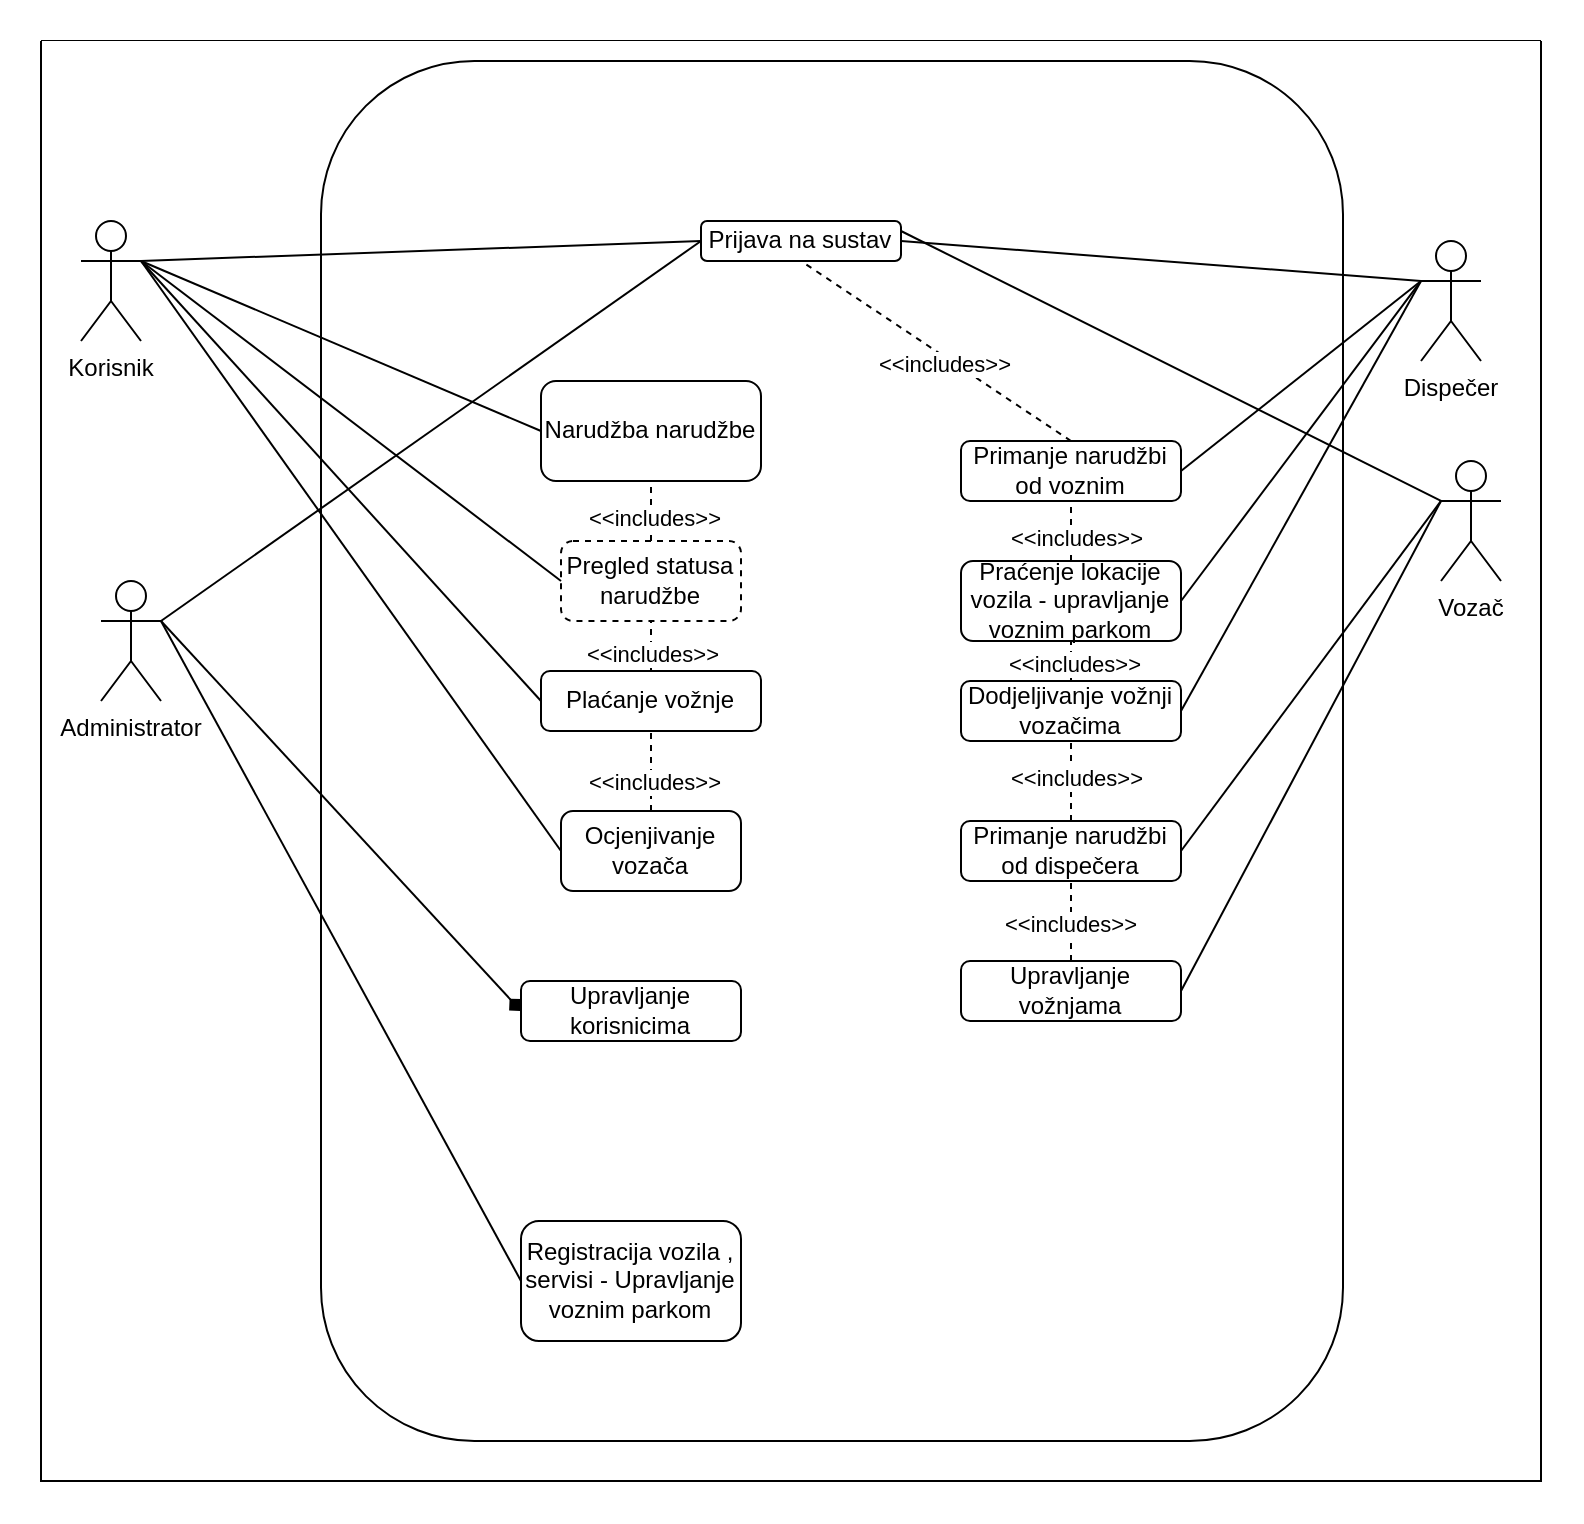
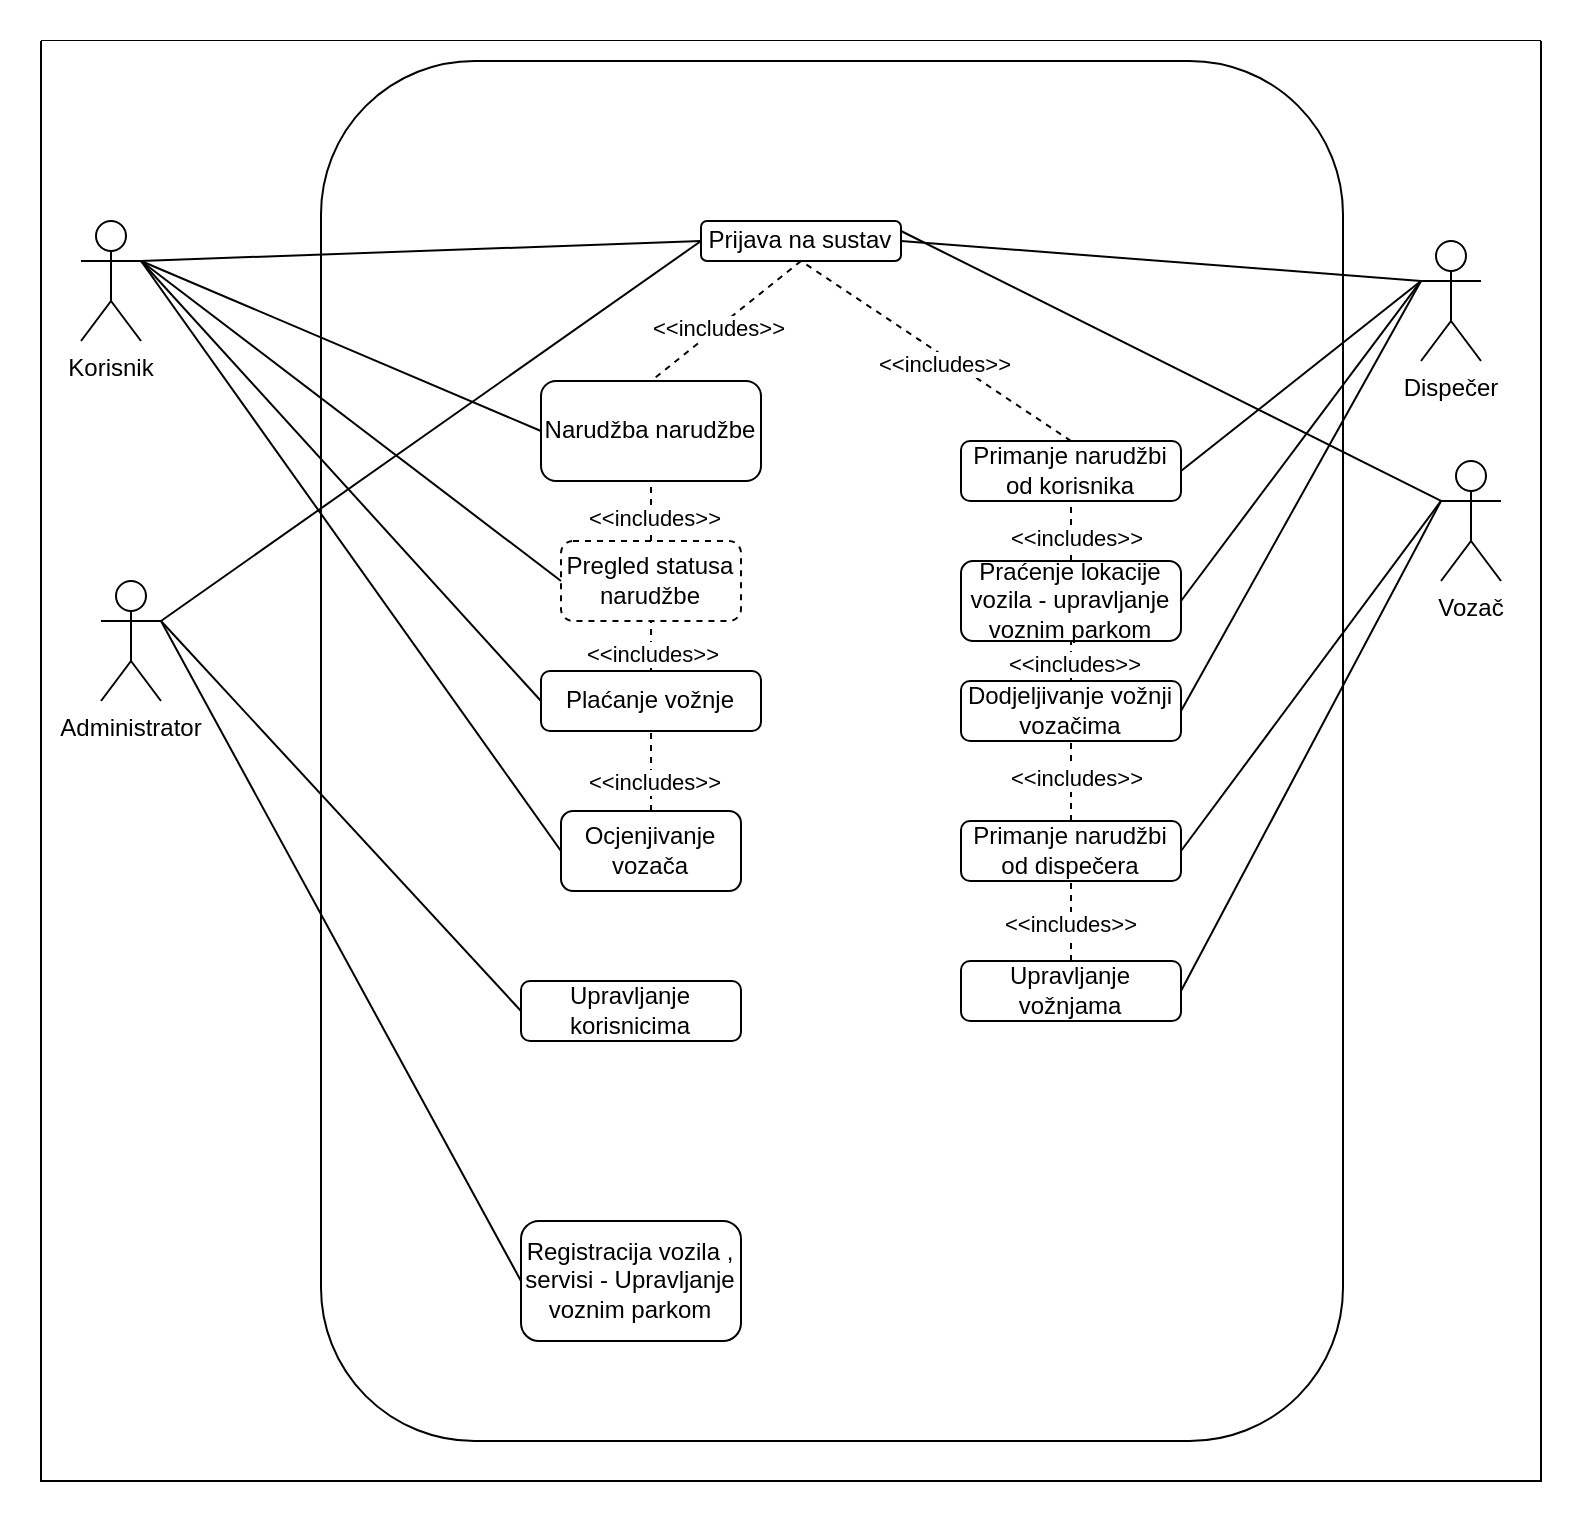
  <mxCell id="0" />
  <mxCell id="1" parent="0" />
  <mxCell id="2" value="" style="swimlane;startSize=0;gradientColor=default;swimlaneFillColor=#FFFFFF;fillColor=default;" parent="1" vertex="1"><mxGeometry x="20" y="20" width="750" height="720" as="geometry" /></mxCell>
  <mxCell id="3" value="" style="rounded=1;whiteSpace=wrap;html=1;" parent="2" vertex="1"><mxGeometry x="140" y="10" width="511" height="690" as="geometry" /></mxCell>
  <mxCell id="4" value="Korisnik" style="shape=umlActor;verticalLabelPosition=bottom;verticalAlign=top;html=1;outlineConnect=0;" parent="2" vertex="1"><mxGeometry x="20" y="90" width="30" height="60" as="geometry" /></mxCell>
  <mxCell id="5" value="Vozač" style="shape=umlActor;verticalLabelPosition=bottom;verticalAlign=top;html=1;outlineConnect=0;" parent="2" vertex="1"><mxGeometry x="700" y="210" width="30" height="60" as="geometry" /></mxCell>
  <mxCell id="6" value="Dispečer" style="shape=umlActor;verticalLabelPosition=bottom;verticalAlign=top;html=1;outlineConnect=0;" parent="2" vertex="1"><mxGeometry x="690" y="100" width="30" height="60" as="geometry" /></mxCell>
  <mxCell id="7" value="Administrator" style="shape=umlActor;verticalLabelPosition=bottom;verticalAlign=top;html=1;outlineConnect=0;" parent="2" vertex="1"><mxGeometry x="30" y="270" width="30" height="60" as="geometry" /></mxCell>
  <mxCell id="8" value="Prijava na sustav" style="rounded=1;whiteSpace=wrap;html=1;" parent="2" vertex="1"><mxGeometry x="330" y="90" width="100" height="20" as="geometry" /></mxCell>
  <mxCell id="9" value="Narudžba narudžbe" style="rounded=1;whiteSpace=wrap;html=1;" parent="2" vertex="1"><mxGeometry x="250" y="170" width="110" height="50" as="geometry" /></mxCell>
  <mxCell id="10" value="Plaćanje vožnje" style="rounded=1;whiteSpace=wrap;html=1;" parent="2" vertex="1"><mxGeometry x="250" y="315" width="110" height="30" as="geometry" /></mxCell>
  <mxCell id="11" value="Pregled statusa narudžbe" style="rounded=1;whiteSpace=wrap;html=1;dashed=1;" parent="2" vertex="1"><mxGeometry x="260" y="250" width="90" height="40" as="geometry" /></mxCell>
  <mxCell id="12" value="Ocjenjivanje vozača" style="rounded=1;whiteSpace=wrap;html=1;" parent="2" vertex="1"><mxGeometry x="260" y="385" width="90" height="40" as="geometry" /></mxCell>
- <mxCell id="13" value="Primanje narudžbi od voznim" style="rounded=1;whiteSpace=wrap;html=1;" vertex="1" parent="2"><mxGeometry x="460" y="200" width="110" height="30" as="geometry" /></mxCell>
+ <mxCell id="13" value="Primanje narudžbi od korisnika" style="rounded=1;whiteSpace=wrap;html=1;" vertex="1" parent="2"><mxGeometry x="460" y="200" width="110" height="30" as="geometry" /></mxCell>
  <mxCell id="14" value="Praćenje lokacije vozila - upravljanje voznim parkom" style="rounded=1;whiteSpace=wrap;html=1;" vertex="1" parent="2"><mxGeometry x="460" y="260" width="110" height="40" as="geometry" /></mxCell>
  <mxCell id="15" value="" style="endArrow=none;html=1;rounded=0;entryX=1;entryY=0.333;entryDx=0;entryDy=0;entryPerimeter=0;exitX=0;exitY=0.5;exitDx=0;exitDy=0;" edge="1" parent="2" source="9" target="4"><mxGeometry width="50" height="50" relative="1" as="geometry"><mxPoint x="240" y="280" as="sourcePoint" /><mxPoint x="50" y="130" as="targetPoint" /></mxGeometry></mxCell>
  <mxCell id="16" value="" style="endArrow=none;html=1;rounded=0;exitX=1;exitY=0.333;exitDx=0;exitDy=0;exitPerimeter=0;entryX=0;entryY=0.5;entryDx=0;entryDy=0;" edge="1" parent="2" source="4" target="8"><mxGeometry width="50" height="50" relative="1" as="geometry"><mxPoint x="240" y="310" as="sourcePoint" /><mxPoint x="290" y="260" as="targetPoint" /></mxGeometry></mxCell>
+ <mxCell id="17" value="" style="endArrow=none;dashed=1;html=1;rounded=0;exitX=0.5;exitY=1;exitDx=0;exitDy=0;entryX=0.5;entryY=0;entryDx=0;entryDy=0;" edge="1" parent="2" source="8" target="9"><mxGeometry width="50" height="50" relative="1" as="geometry"><mxPoint x="445.5" y="216.43" as="sourcePoint" /><mxPoint x="345.5" y="209.999" as="targetPoint" /></mxGeometry></mxCell>
+ <mxCell id="18" value="&amp;lt;&amp;lt;includes&amp;gt;&amp;gt;" style="edgeLabel;html=1;align=center;verticalAlign=middle;resizable=0;points=[];" vertex="1" connectable="0" parent="17"><mxGeometry x="0.112" relative="1" as="geometry"><mxPoint as="offset" /></mxGeometry></mxCell>
  <mxCell id="19" value="" style="endArrow=none;dashed=1;html=1;rounded=0;entryX=0.5;entryY=1;entryDx=0;entryDy=0;exitX=0.5;exitY=0;exitDx=0;exitDy=0;" edge="1" parent="2" source="11" target="9"><mxGeometry width="50" height="50" relative="1" as="geometry"><mxPoint x="240" y="320" as="sourcePoint" /><mxPoint x="290" y="270" as="targetPoint" /></mxGeometry></mxCell>
  <mxCell id="20" value="&amp;lt;&amp;lt;includes&amp;gt;&amp;gt;" style="edgeLabel;html=1;align=center;verticalAlign=middle;resizable=0;points=[];" vertex="1" connectable="0" parent="19"><mxGeometry x="-0.2" y="-1" relative="1" as="geometry"><mxPoint as="offset" /></mxGeometry></mxCell>
  <mxCell id="21" value="" style="endArrow=none;dashed=1;html=1;rounded=0;exitX=0.5;exitY=0;exitDx=0;exitDy=0;entryX=0.5;entryY=1;entryDx=0;entryDy=0;" edge="1" parent="2" source="10" target="11"><mxGeometry width="50" height="50" relative="1" as="geometry"><mxPoint x="240" y="320" as="sourcePoint" /><mxPoint x="290" y="270" as="targetPoint" /></mxGeometry></mxCell>
  <mxCell id="22" value="&amp;lt;&amp;lt;includes&amp;gt;&amp;gt;" style="edgeLabel;html=1;align=center;verticalAlign=middle;resizable=0;points=[];" vertex="1" connectable="0" parent="21"><mxGeometry x="-0.257" relative="1" as="geometry"><mxPoint as="offset" /></mxGeometry></mxCell>
  <mxCell id="23" value="" style="endArrow=none;dashed=1;html=1;rounded=0;entryX=0.5;entryY=1;entryDx=0;entryDy=0;exitX=0.5;exitY=0;exitDx=0;exitDy=0;" edge="1" parent="2" source="12" target="10"><mxGeometry width="50" height="50" relative="1" as="geometry"><mxPoint x="240" y="320" as="sourcePoint" /><mxPoint x="290" y="270" as="targetPoint" /></mxGeometry></mxCell>
  <mxCell id="24" value="&amp;lt;&amp;lt;includes&amp;gt;&amp;gt;" style="edgeLabel;html=1;align=center;verticalAlign=middle;resizable=0;points=[];" vertex="1" connectable="0" parent="23"><mxGeometry x="-0.257" y="-1" relative="1" as="geometry"><mxPoint as="offset" /></mxGeometry></mxCell>
  <mxCell id="25" value="" style="endArrow=none;html=1;rounded=0;entryX=0;entryY=0.5;entryDx=0;entryDy=0;exitX=1;exitY=0.333;exitDx=0;exitDy=0;exitPerimeter=0;" edge="1" parent="2" source="4" target="11"><mxGeometry width="50" height="50" relative="1" as="geometry"><mxPoint x="240" y="330" as="sourcePoint" /><mxPoint x="290" y="280" as="targetPoint" /></mxGeometry></mxCell>
  <mxCell id="26" value="" style="endArrow=none;html=1;rounded=0;exitX=1;exitY=0.333;exitDx=0;exitDy=0;exitPerimeter=0;entryX=0;entryY=0.5;entryDx=0;entryDy=0;" edge="1" parent="2" source="4" target="10"><mxGeometry width="50" height="50" relative="1" as="geometry"><mxPoint x="100" y="150" as="sourcePoint" /><mxPoint x="290" y="280" as="targetPoint" /></mxGeometry></mxCell>
  <mxCell id="27" value="" style="endArrow=none;html=1;rounded=0;exitX=1;exitY=0.333;exitDx=0;exitDy=0;exitPerimeter=0;entryX=0;entryY=0.5;entryDx=0;entryDy=0;" edge="1" parent="2" source="4" target="12"><mxGeometry width="50" height="50" relative="1" as="geometry"><mxPoint x="240" y="330" as="sourcePoint" /><mxPoint x="290" y="280" as="targetPoint" /></mxGeometry></mxCell>
  <mxCell id="28" value="" style="endArrow=none;html=1;rounded=0;entryX=0;entryY=0.333;entryDx=0;entryDy=0;entryPerimeter=0;exitX=1;exitY=0.5;exitDx=0;exitDy=0;" edge="1" parent="2" source="13" target="6"><mxGeometry width="50" height="50" relative="1" as="geometry"><mxPoint x="540" y="190" as="sourcePoint" /><mxPoint x="290" y="280" as="targetPoint" /></mxGeometry></mxCell>
  <mxCell id="29" value="" style="endArrow=none;html=1;rounded=0;exitX=1;exitY=0.5;exitDx=0;exitDy=0;entryX=0;entryY=0.333;entryDx=0;entryDy=0;entryPerimeter=0;" edge="1" parent="2" source="14" target="6"><mxGeometry width="50" height="50" relative="1" as="geometry"><mxPoint x="240" y="330" as="sourcePoint" /><mxPoint x="290" y="280" as="targetPoint" /></mxGeometry></mxCell>
  <mxCell id="30" value="" style="endArrow=none;html=1;rounded=0;entryX=0;entryY=0.333;entryDx=0;entryDy=0;entryPerimeter=0;exitX=1;exitY=0.5;exitDx=0;exitDy=0;" edge="1" parent="2" source="8" target="6"><mxGeometry width="50" height="50" relative="1" as="geometry"><mxPoint x="390" y="260" as="sourcePoint" /><mxPoint x="440" y="210" as="targetPoint" /></mxGeometry></mxCell>
  <mxCell id="31" value="" style="endArrow=none;dashed=1;html=1;rounded=0;entryX=0.5;entryY=1;entryDx=0;entryDy=0;exitX=0.5;exitY=0;exitDx=0;exitDy=0;" edge="1" parent="2" source="13" target="8"><mxGeometry width="50" height="50" relative="1" as="geometry"><mxPoint x="240" y="320" as="sourcePoint" /><mxPoint x="290" y="270" as="targetPoint" /></mxGeometry></mxCell>
  <mxCell id="32" value="&amp;lt;&amp;lt;includes&amp;gt;&amp;gt;" style="edgeLabel;html=1;align=center;verticalAlign=middle;resizable=0;points=[];" vertex="1" connectable="0" parent="31"><mxGeometry x="-0.083" y="3" relative="1" as="geometry"><mxPoint as="offset" /></mxGeometry></mxCell>
  <mxCell id="33" value="" style="endArrow=none;dashed=1;html=1;rounded=0;entryX=0.5;entryY=1;entryDx=0;entryDy=0;exitX=0.5;exitY=0;exitDx=0;exitDy=0;" edge="1" parent="2" source="14" target="13"><mxGeometry width="50" height="50" relative="1" as="geometry"><mxPoint x="240" y="320" as="sourcePoint" /><mxPoint x="290" y="270" as="targetPoint" /></mxGeometry></mxCell>
  <mxCell id="34" value="&amp;lt;&amp;lt;includes&amp;gt;&amp;gt;" style="edgeLabel;html=1;align=center;verticalAlign=middle;resizable=0;points=[];" vertex="1" connectable="0" parent="33"><mxGeometry x="-0.167" y="-2" relative="1" as="geometry"><mxPoint as="offset" /></mxGeometry></mxCell>
  <mxCell id="35" value="Dodjeljivanje vožnji vozačima" style="rounded=1;whiteSpace=wrap;html=1;" vertex="1" parent="2"><mxGeometry x="460" y="320" width="110" height="30" as="geometry" /></mxCell>
  <mxCell id="36" value="" style="endArrow=none;html=1;rounded=0;entryX=0;entryY=0.333;entryDx=0;entryDy=0;entryPerimeter=0;exitX=1;exitY=0.5;exitDx=0;exitDy=0;" edge="1" parent="2" source="35" target="6"><mxGeometry width="50" height="50" relative="1" as="geometry"><mxPoint x="370" y="380" as="sourcePoint" /><mxPoint x="420" y="330" as="targetPoint" /></mxGeometry></mxCell>
  <mxCell id="37" value="" style="endArrow=none;dashed=1;html=1;rounded=0;entryX=0.5;entryY=1;entryDx=0;entryDy=0;exitX=0.5;exitY=0;exitDx=0;exitDy=0;" edge="1" parent="2" source="35" target="14"><mxGeometry width="50" height="50" relative="1" as="geometry"><mxPoint x="370" y="380" as="sourcePoint" /><mxPoint x="420" y="330" as="targetPoint" /></mxGeometry></mxCell>
  <mxCell id="38" value="&amp;lt;&amp;lt;includes&amp;gt;&amp;gt;" style="edgeLabel;html=1;align=center;verticalAlign=middle;resizable=0;points=[];" vertex="1" connectable="0" parent="37"><mxGeometry x="-0.067" y="-1" relative="1" as="geometry"><mxPoint as="offset" /></mxGeometry></mxCell>
  <mxCell id="39" value="" style="endArrow=none;html=1;rounded=0;entryX=0;entryY=0.333;entryDx=0;entryDy=0;entryPerimeter=0;exitX=1;exitY=0.25;exitDx=0;exitDy=0;" edge="1" parent="2" source="8" target="5"><mxGeometry width="50" height="50" relative="1" as="geometry"><mxPoint x="370" y="380" as="sourcePoint" /><mxPoint x="420" y="330" as="targetPoint" /></mxGeometry></mxCell>
  <mxCell id="40" value="Primanje narudžbi od dispečera" style="rounded=1;whiteSpace=wrap;html=1;" vertex="1" parent="2"><mxGeometry x="460" y="390" width="110" height="30" as="geometry" /></mxCell>
  <mxCell id="41" value="Upravljanje vožnjama" style="rounded=1;whiteSpace=wrap;html=1;" vertex="1" parent="2"><mxGeometry x="460" y="460" width="110" height="30" as="geometry" /></mxCell>
  <mxCell id="42" value="" style="endArrow=none;html=1;rounded=0;entryX=0;entryY=0.333;entryDx=0;entryDy=0;entryPerimeter=0;exitX=1;exitY=0.5;exitDx=0;exitDy=0;" edge="1" parent="2" source="40" target="5"><mxGeometry width="50" height="50" relative="1" as="geometry"><mxPoint x="350" y="420" as="sourcePoint" /><mxPoint x="400" y="370" as="targetPoint" /></mxGeometry></mxCell>
  <mxCell id="43" value="" style="endArrow=none;html=1;rounded=0;entryX=0;entryY=0.333;entryDx=0;entryDy=0;entryPerimeter=0;exitX=1;exitY=0.5;exitDx=0;exitDy=0;" edge="1" parent="2" source="41" target="5"><mxGeometry width="50" height="50" relative="1" as="geometry"><mxPoint x="350" y="420" as="sourcePoint" /><mxPoint x="400" y="370" as="targetPoint" /></mxGeometry></mxCell>
  <mxCell id="44" value="" style="endArrow=none;dashed=1;html=1;rounded=0;entryX=0.5;entryY=1;entryDx=0;entryDy=0;exitX=0.5;exitY=0;exitDx=0;exitDy=0;" edge="1" parent="2" source="40" target="35"><mxGeometry width="50" height="50" relative="1" as="geometry"><mxPoint x="350" y="420" as="sourcePoint" /><mxPoint x="400" y="370" as="targetPoint" /></mxGeometry></mxCell>
  <mxCell id="45" value="&amp;lt;&amp;lt;includes&amp;gt;&amp;gt;" style="edgeLabel;html=1;align=center;verticalAlign=middle;resizable=0;points=[];" vertex="1" connectable="0" parent="44"><mxGeometry x="0.111" y="-2" relative="1" as="geometry"><mxPoint as="offset" /></mxGeometry></mxCell>
  <mxCell id="46" value="" style="endArrow=none;dashed=1;html=1;rounded=0;entryX=0.5;entryY=1;entryDx=0;entryDy=0;exitX=0.5;exitY=0;exitDx=0;exitDy=0;" edge="1" parent="2" source="41" target="40"><mxGeometry width="50" height="50" relative="1" as="geometry"><mxPoint x="350" y="420" as="sourcePoint" /><mxPoint x="400" y="370" as="targetPoint" /></mxGeometry></mxCell>
  <mxCell id="47" value="&amp;lt;&amp;lt;includes&amp;gt;&amp;gt;" style="edgeLabel;html=1;align=center;verticalAlign=middle;resizable=0;points=[];" vertex="1" connectable="0" parent="46"><mxGeometry x="-0.067" y="1" relative="1" as="geometry"><mxPoint as="offset" /></mxGeometry></mxCell>
  <mxCell id="48" value="" style="endArrow=none;html=1;rounded=0;entryX=0;entryY=0.5;entryDx=0;entryDy=0;exitX=1;exitY=0.333;exitDx=0;exitDy=0;exitPerimeter=0;" edge="1" parent="2" source="7" target="8"><mxGeometry width="50" height="50" relative="1" as="geometry"><mxPoint x="350" y="330" as="sourcePoint" /><mxPoint x="400" y="280" as="targetPoint" /></mxGeometry></mxCell>
  <mxCell id="49" value="Upravljanje korisnicima" style="rounded=1;whiteSpace=wrap;html=1;" vertex="1" parent="2"><mxGeometry x="240" y="470" width="110" height="30" as="geometry" /></mxCell>
  <mxCell id="50" value="Registracija vozila , servisi - Upravljanje voznim parkom" style="rounded=1;whiteSpace=wrap;html=1;" vertex="1" parent="2"><mxGeometry x="240" y="590" width="110" height="60" as="geometry" /></mxCell>
- <mxCell id="51" value="" style="endArrow=diamond;html=1;rounded=0;exitX=1;exitY=0.333;exitDx=0;exitDy=0;exitPerimeter=0;entryX=0;entryY=0.5;entryDx=0;entryDy=0;" edge="1" parent="2" source="7" target="49"><mxGeometry width="50" height="50" relative="1" as="geometry"><mxPoint x="370" y="590" as="sourcePoint" /><mxPoint x="420" y="540" as="targetPoint" /></mxGeometry></mxCell>
+ <mxCell id="51" value="" style="endArrow=none;html=1;rounded=0;exitX=1;exitY=0.333;exitDx=0;exitDy=0;exitPerimeter=0;entryX=0;entryY=0.5;entryDx=0;entryDy=0;" edge="1" parent="2" source="7" target="49"><mxGeometry width="50" height="50" relative="1" as="geometry"><mxPoint x="370" y="590" as="sourcePoint" /><mxPoint x="420" y="540" as="targetPoint" /></mxGeometry></mxCell>
  <mxCell id="52" value="" style="endArrow=none;html=1;rounded=0;exitX=1;exitY=0.333;exitDx=0;exitDy=0;exitPerimeter=0;entryX=0;entryY=0.5;entryDx=0;entryDy=0;" edge="1" parent="2" source="7" target="50"><mxGeometry width="50" height="50" relative="1" as="geometry"><mxPoint x="370" y="480" as="sourcePoint" /><mxPoint x="420" y="430" as="targetPoint" /></mxGeometry></mxCell>
